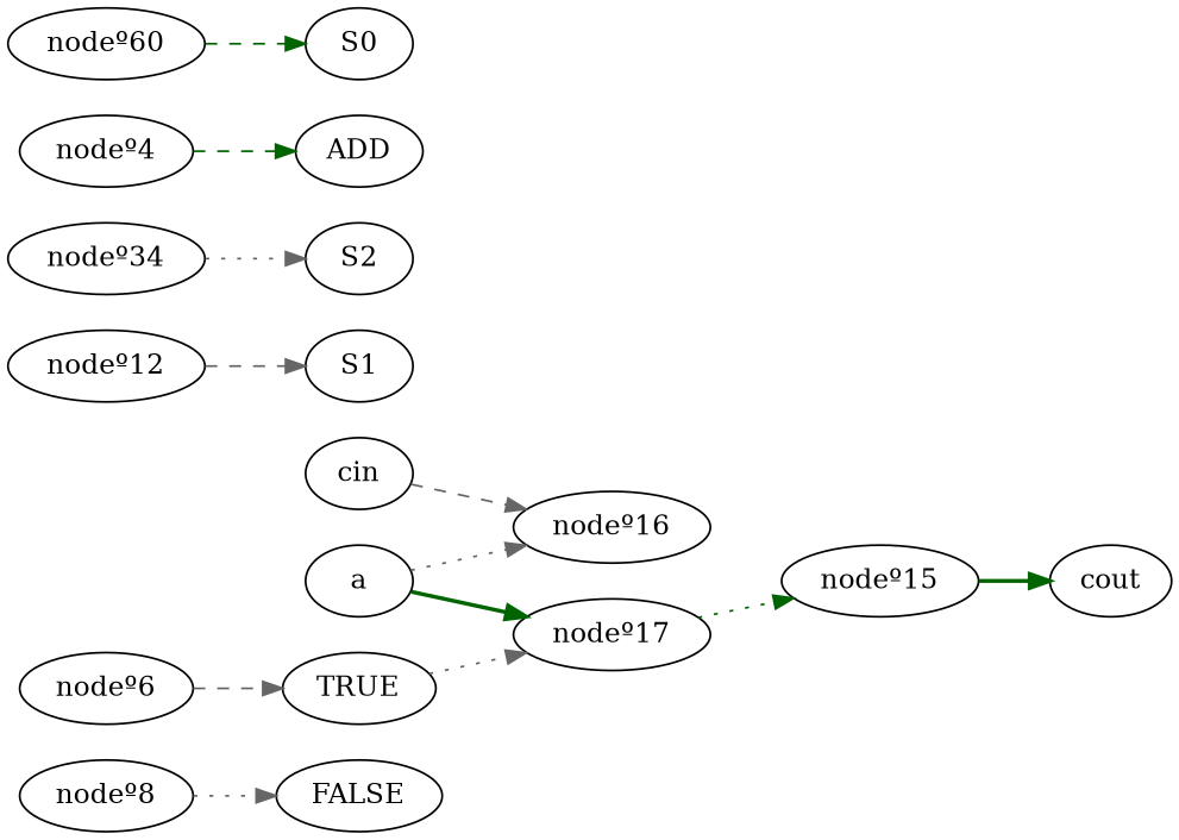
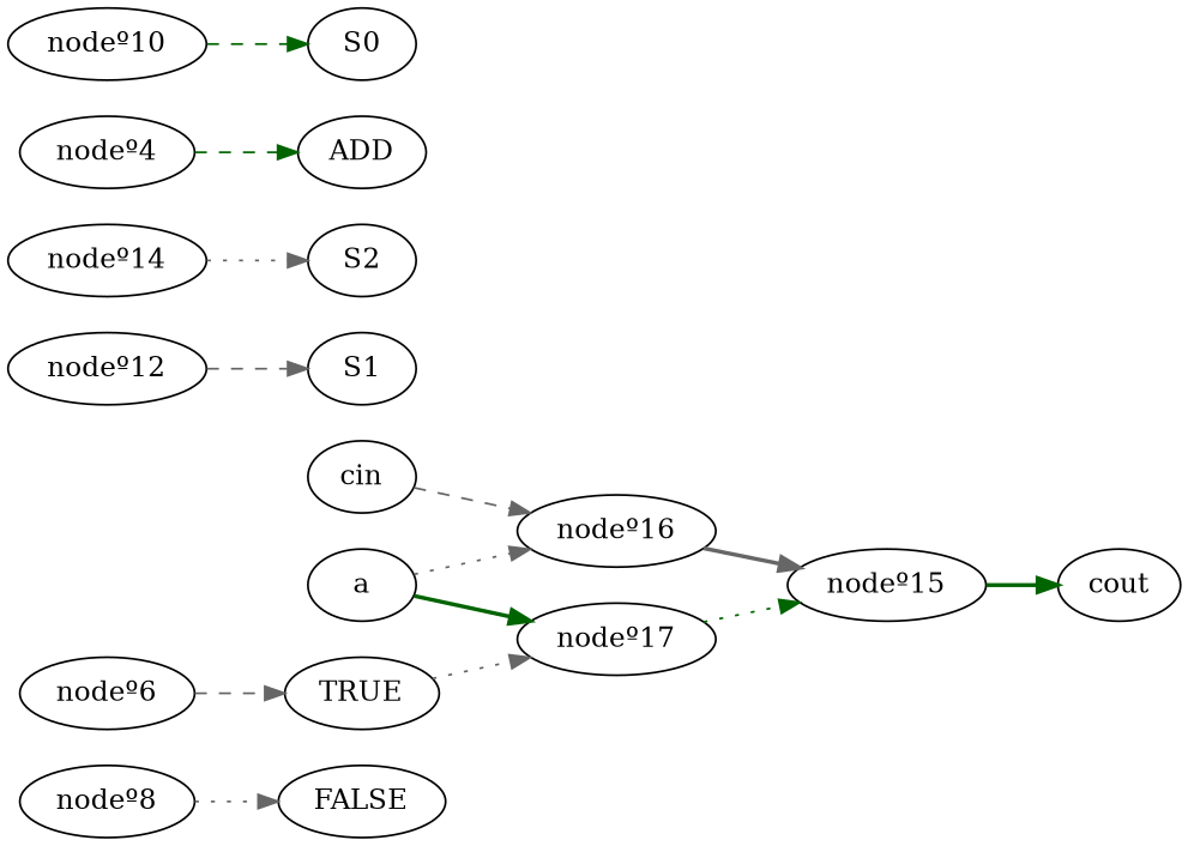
  digraph {
    rankdir=LR
    edge [color=gray40 style=dotted]
    "nodeº8"
    FALSE
    a
    "nodeº16"
    "nodeº17"
    "nodeº15"
    cout
    cin
    TRUE
    "nodeº12"
    S1
-   "nodeº14" [label="nodeº34"]
+   "nodeº14"
    S2
    "nodeº4"
    ADD
    "nodeº6"
-   "nodeº10" [label="nodeº60"]
+   "nodeº10"
    S0
    "nodeº8" -> FALSE
    a -> "nodeº16"
    a -> "nodeº17" [color=darkgreen style=bold]
+   "nodeº16" -> "nodeº15" [style=bold]
    "nodeº17" -> "nodeº15" [color=darkgreen]
    "nodeº15" -> cout [color=darkgreen style=bold]
    cin -> "nodeº16" [style=dashed]
    TRUE -> "nodeº17"
    "nodeº12" -> S1 [style=dashed]
    "nodeº14" -> S2
    "nodeº4" -> ADD [color=darkgreen style=dashed]
    "nodeº6" -> TRUE [style=dashed]
    "nodeº10" -> S0 [color=darkgreen style=dashed]
  }
